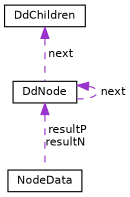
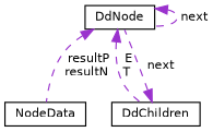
  digraph {
    node [color=black fillcolor=white fontname=Helvetica fontsize=10 shape=record style=filled]
    edge [color=darkorchid3 dir=back fontname=Helvetica fontsize=10 labelfontname=Helvetica labelfontsize=10 style=dashed]
    n1 [height=0.2 label=NodeData width=0.4]
    n2 [height=0.2 label=DdNode width=0.4]
    n3 [height=0.2 label=DdChildren width=0.4]
    n2 -> n1 [label=" resultP\nresultN"]
    n2 -> n2 [label=" next"]
+   n2 -> n3 [label=" E\nT"]
    n3 -> n2 [label=" next"]
  }
